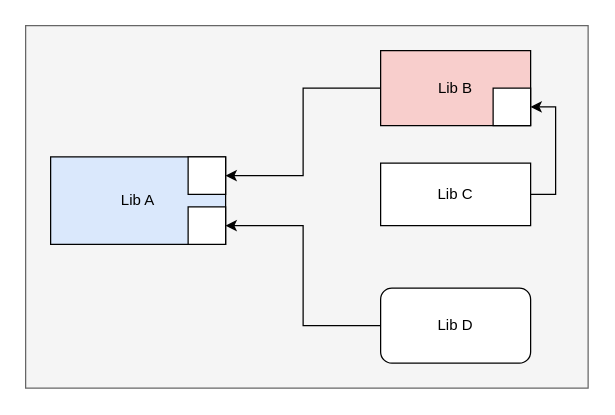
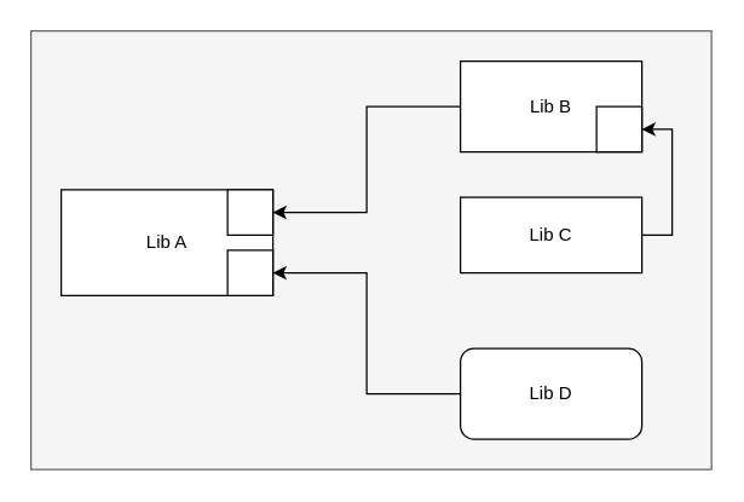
  <mxCell id="0" />
  <mxCell id="1" parent="0" />
  <mxCell id="2" value="" style="rounded=0;whiteSpace=wrap;html=1;fillColor=#f5f5f5;strokeColor=#666666;fontColor=#333333;" vertex="1" parent="1"><mxGeometry x="20" y="20" width="450" height="290" as="geometry" /></mxCell>
- <mxCell id="3" value="Lib A" style="rounded=0;whiteSpace=wrap;html=1;fillColor=#dae8fc;" parent="1" vertex="1"><mxGeometry x="40" y="125" width="140" height="70" as="geometry" /></mxCell>
+ <mxCell id="3" value="Lib A" style="rounded=0;whiteSpace=wrap;html=1;" parent="1" vertex="1"><mxGeometry x="40" y="125" width="140" height="70" as="geometry" /></mxCell>
  <mxCell id="4" style="edgeStyle=orthogonalEdgeStyle;rounded=0;orthogonalLoop=1;jettySize=auto;html=1;entryX=1;entryY=0.5;entryDx=0;entryDy=0;" parent="1" source="5" target="10" edge="1"><mxGeometry relative="1" as="geometry" /></mxCell>
- <mxCell id="5" value="Lib B" style="rounded=0;whiteSpace=wrap;html=1;fillColor=#f8cecc;" parent="1" vertex="1"><mxGeometry x="304" y="40" width="120" height="60" as="geometry" /></mxCell>
+ <mxCell id="5" value="Lib B" style="rounded=0;whiteSpace=wrap;html=1;" parent="1" vertex="1"><mxGeometry x="304" y="40" width="120" height="60" as="geometry" /></mxCell>
  <mxCell id="6" style="edgeStyle=orthogonalEdgeStyle;rounded=0;orthogonalLoop=1;jettySize=auto;html=1;exitX=1;exitY=0.5;exitDx=0;exitDy=0;entryX=1;entryY=0.5;entryDx=0;entryDy=0;" parent="1" source="7" target="12" edge="1"><mxGeometry relative="1" as="geometry" /></mxCell>
  <mxCell id="7" value="Lib C" style="rounded=0;whiteSpace=wrap;html=1;" parent="1" vertex="1"><mxGeometry x="304" y="130" width="120" height="50" as="geometry" /></mxCell>
  <mxCell id="8" style="edgeStyle=orthogonalEdgeStyle;rounded=0;orthogonalLoop=1;jettySize=auto;html=1;entryX=1;entryY=0.5;entryDx=0;entryDy=0;" parent="1" source="9" target="11" edge="1"><mxGeometry relative="1" as="geometry" /></mxCell>
  <mxCell id="9" value="Lib D" style="whiteSpace=wrap;html=1;rounded=1;" parent="1" vertex="1"><mxGeometry x="304" y="230" width="120" height="60" as="geometry" /></mxCell>
  <mxCell id="10" value="" style="whiteSpace=wrap;html=1;aspect=fixed;" parent="1" vertex="1"><mxGeometry x="150" y="125" width="30" height="30" as="geometry" /></mxCell>
  <mxCell id="11" value="" style="whiteSpace=wrap;html=1;aspect=fixed;" parent="1" vertex="1"><mxGeometry x="150" y="165" width="30" height="30" as="geometry" /></mxCell>
  <mxCell id="12" value="" style="whiteSpace=wrap;html=1;aspect=fixed;" parent="1" vertex="1"><mxGeometry x="394" y="70" width="30" height="30" as="geometry" /></mxCell>
